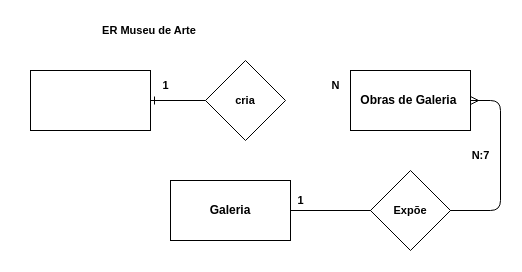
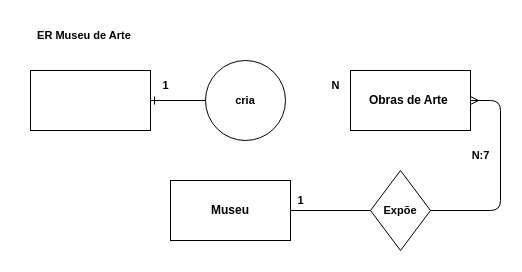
  <mxCell id="0" />
  <mxCell id="1" parent="0" />
  <mxCell id="2" value="" style="edgeStyle=entityRelationEdgeStyle;endArrow=ERone;startArrow=none;endFill=0;startFill=0;entryX=1;entryY=0;entryDx=0;entryDy=0;" parent="1" source="5" edge="1"><mxGeometry width="100" height="100" relative="1" as="geometry"><mxPoint x="260" y="120" as="sourcePoint" /><mxPoint x="270" y="210" as="targetPoint" /></mxGeometry></mxCell>
- <mxCell id="3" value="&lt;b&gt;&lt;font style=&quot;font-size: 11px;&quot;&gt;cria&lt;/font&gt;&lt;/b&gt;" style="rhombus;whiteSpace=wrap;html=1;" vertex="1" parent="1"><mxGeometry x="205" y="60" width="80" height="80" as="geometry" /></mxCell>
+ <mxCell id="3" value="&lt;b&gt;&lt;font style=&quot;font-size: 11px;&quot;&gt;cria&lt;/font&gt;&lt;/b&gt;" style="ellipse;whiteSpace=wrap;html=1;" vertex="1" parent="1"><mxGeometry x="205" y="60" width="80" height="80" as="geometry" /></mxCell>
  <mxCell id="4" value="" style="endArrow=none;startArrow=ERone;endFill=1;startFill=0;" edge="1" parent="1" target="3"><mxGeometry width="100" height="100" relative="1" as="geometry"><mxPoint x="150" y="100" as="sourcePoint" /><mxPoint x="350" y="125" as="targetPoint" /></mxGeometry></mxCell>
- <mxCell id="5" value="&lt;b style=&quot;font-size: 11px;&quot;&gt;Expõe&lt;/b&gt;" style="rhombus;whiteSpace=wrap;html=1;fontSize=11;" vertex="1" parent="1"><mxGeometry x="370" y="170" width="80" height="80" as="geometry" /></mxCell>
+ <mxCell id="5" value="&lt;b style=&quot;font-size: 11px;&quot;&gt;Expõe&lt;/b&gt;" style="rhombus;whiteSpace=wrap;html=1;fontSize=11;" vertex="1" parent="1"><mxGeometry x="370" y="170" width="60" height="80" as="geometry" /></mxCell>
  <mxCell id="6" value="" style="edgeStyle=entityRelationEdgeStyle;endArrow=none;startArrow=ERmany;endFill=1;startFill=0;" edge="1" parent="1" target="5"><mxGeometry width="100" height="100" relative="1" as="geometry"><mxPoint x="470" y="100" as="sourcePoint" /><mxPoint x="550" y="335" as="targetPoint" /></mxGeometry></mxCell>
  <mxCell id="7" value="&lt;b style=&quot;font-size: 11px;&quot;&gt;1&lt;/b&gt;" style="text;html=1;align=center;verticalAlign=middle;resizable=0;points=[];autosize=1;strokeColor=none;fillColor=none;fontSize=11;" vertex="1" parent="1"><mxGeometry x="150" y="70" width="30" height="30" as="geometry" /></mxCell>
  <mxCell id="8" value="&lt;b style=&quot;font-size: 11px;&quot;&gt;N&lt;/b&gt;" style="text;html=1;align=center;verticalAlign=middle;resizable=0;points=[];autosize=1;strokeColor=none;fillColor=none;fontSize=11;" vertex="1" parent="1"><mxGeometry x="320" y="70" width="30" height="30" as="geometry" /></mxCell>
  <mxCell id="9" value="" style="rounded=0;whiteSpace=wrap;html=1;" vertex="1" parent="1"><mxGeometry x="30" y="70" width="120" height="60" as="geometry" /></mxCell>
- <mxCell id="10" value="&lt;span style=&quot;font-weight: 700;&quot;&gt;Obras de Galeria&amp;nbsp;&lt;/span&gt;" style="rounded=0;whiteSpace=wrap;html=1;" vertex="1" parent="1"><mxGeometry x="350" y="70" width="120" height="60" as="geometry" /></mxCell>
- <mxCell id="11" value="&lt;span style=&quot;font-size: 12px; font-weight: 700;&quot;&gt;Galeria&lt;/span&gt;" style="rounded=0;whiteSpace=wrap;html=1;fontFamily=Helvetica;fontSize=11;fontColor=default;" vertex="1" parent="1"><mxGeometry x="170" y="180" width="120" height="60" as="geometry" /></mxCell>
+ <mxCell id="10" value="&lt;span style=&quot;font-weight: 700;&quot;&gt;Obras de Arte&amp;nbsp;&lt;/span&gt;" style="rounded=0;whiteSpace=wrap;html=1;" vertex="1" parent="1"><mxGeometry x="350" y="70" width="120" height="60" as="geometry" /></mxCell>
+ <mxCell id="11" value="&lt;span style=&quot;font-size: 12px; font-weight: 700;&quot;&gt;Museu&lt;/span&gt;" style="rounded=0;whiteSpace=wrap;html=1;fontFamily=Helvetica;fontSize=11;fontColor=default;" vertex="1" parent="1"><mxGeometry x="170" y="180" width="120" height="60" as="geometry" /></mxCell>
  <mxCell id="12" value="&lt;b&gt;N:7&lt;/b&gt;" style="text;html=1;align=center;verticalAlign=middle;resizable=0;points=[];autosize=1;strokeColor=none;fillColor=none;fontSize=11;fontFamily=Helvetica;fontColor=default;" vertex="1" parent="1"><mxGeometry x="460" y="140" width="40" height="30" as="geometry" /></mxCell>
  <mxCell id="13" value="&lt;b&gt;1&lt;/b&gt;" style="text;html=1;align=center;verticalAlign=middle;resizable=0;points=[];autosize=1;strokeColor=none;fillColor=none;fontSize=11;fontFamily=Helvetica;fontColor=default;" vertex="1" parent="1"><mxGeometry x="285" y="185" width="30" height="30" as="geometry" /></mxCell>
- <mxCell id="14" value="&lt;b&gt;ER Museu de Arte&amp;nbsp;&lt;/b&gt;" style="text;html=1;align=center;verticalAlign=middle;resizable=0;points=[];autosize=1;strokeColor=none;fillColor=none;fontSize=11;fontFamily=Helvetica;fontColor=default;" vertex="1" parent="1"><mxGeometry x="85" y="15" width="130" height="30" as="geometry" /></mxCell>
+ <mxCell id="14" value="&lt;b&gt;ER Museu de Arte&amp;nbsp;&lt;/b&gt;" style="text;html=1;align=center;verticalAlign=middle;resizable=0;points=[];autosize=1;strokeColor=none;fillColor=none;fontSize=11;fontFamily=Helvetica;fontColor=default;" vertex="1" parent="1"><mxGeometry x="20" y="20" width="130" height="30" as="geometry" /></mxCell>
